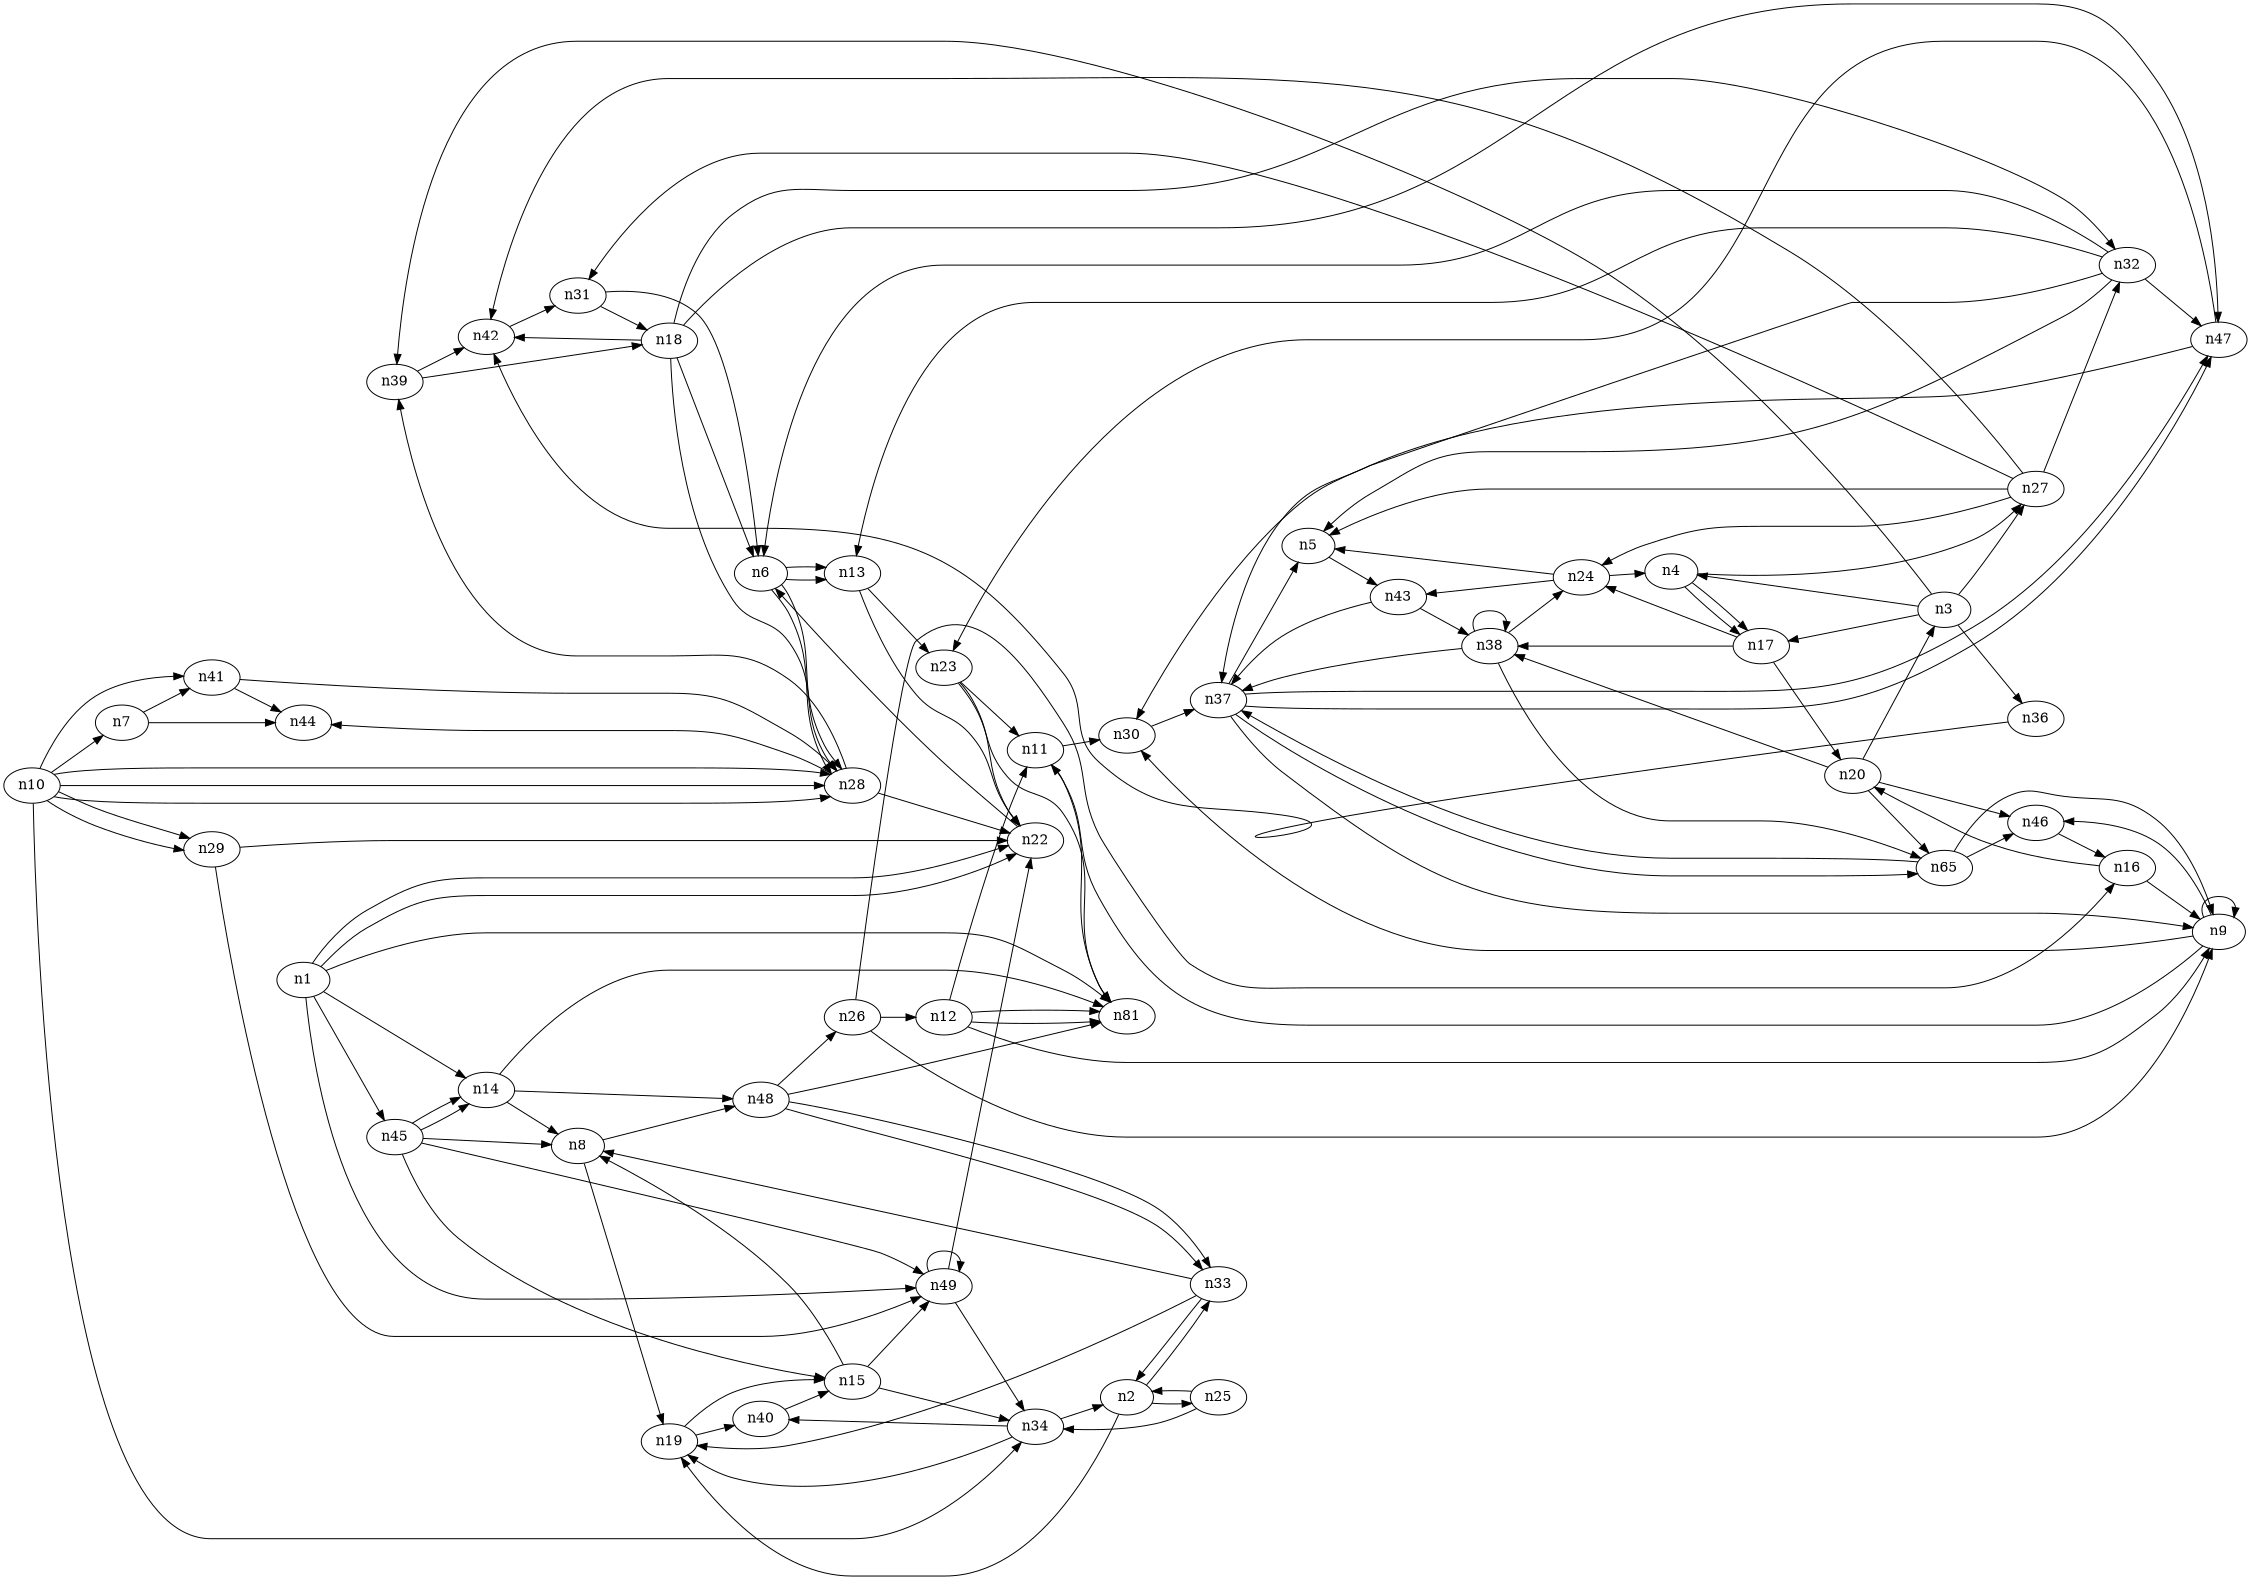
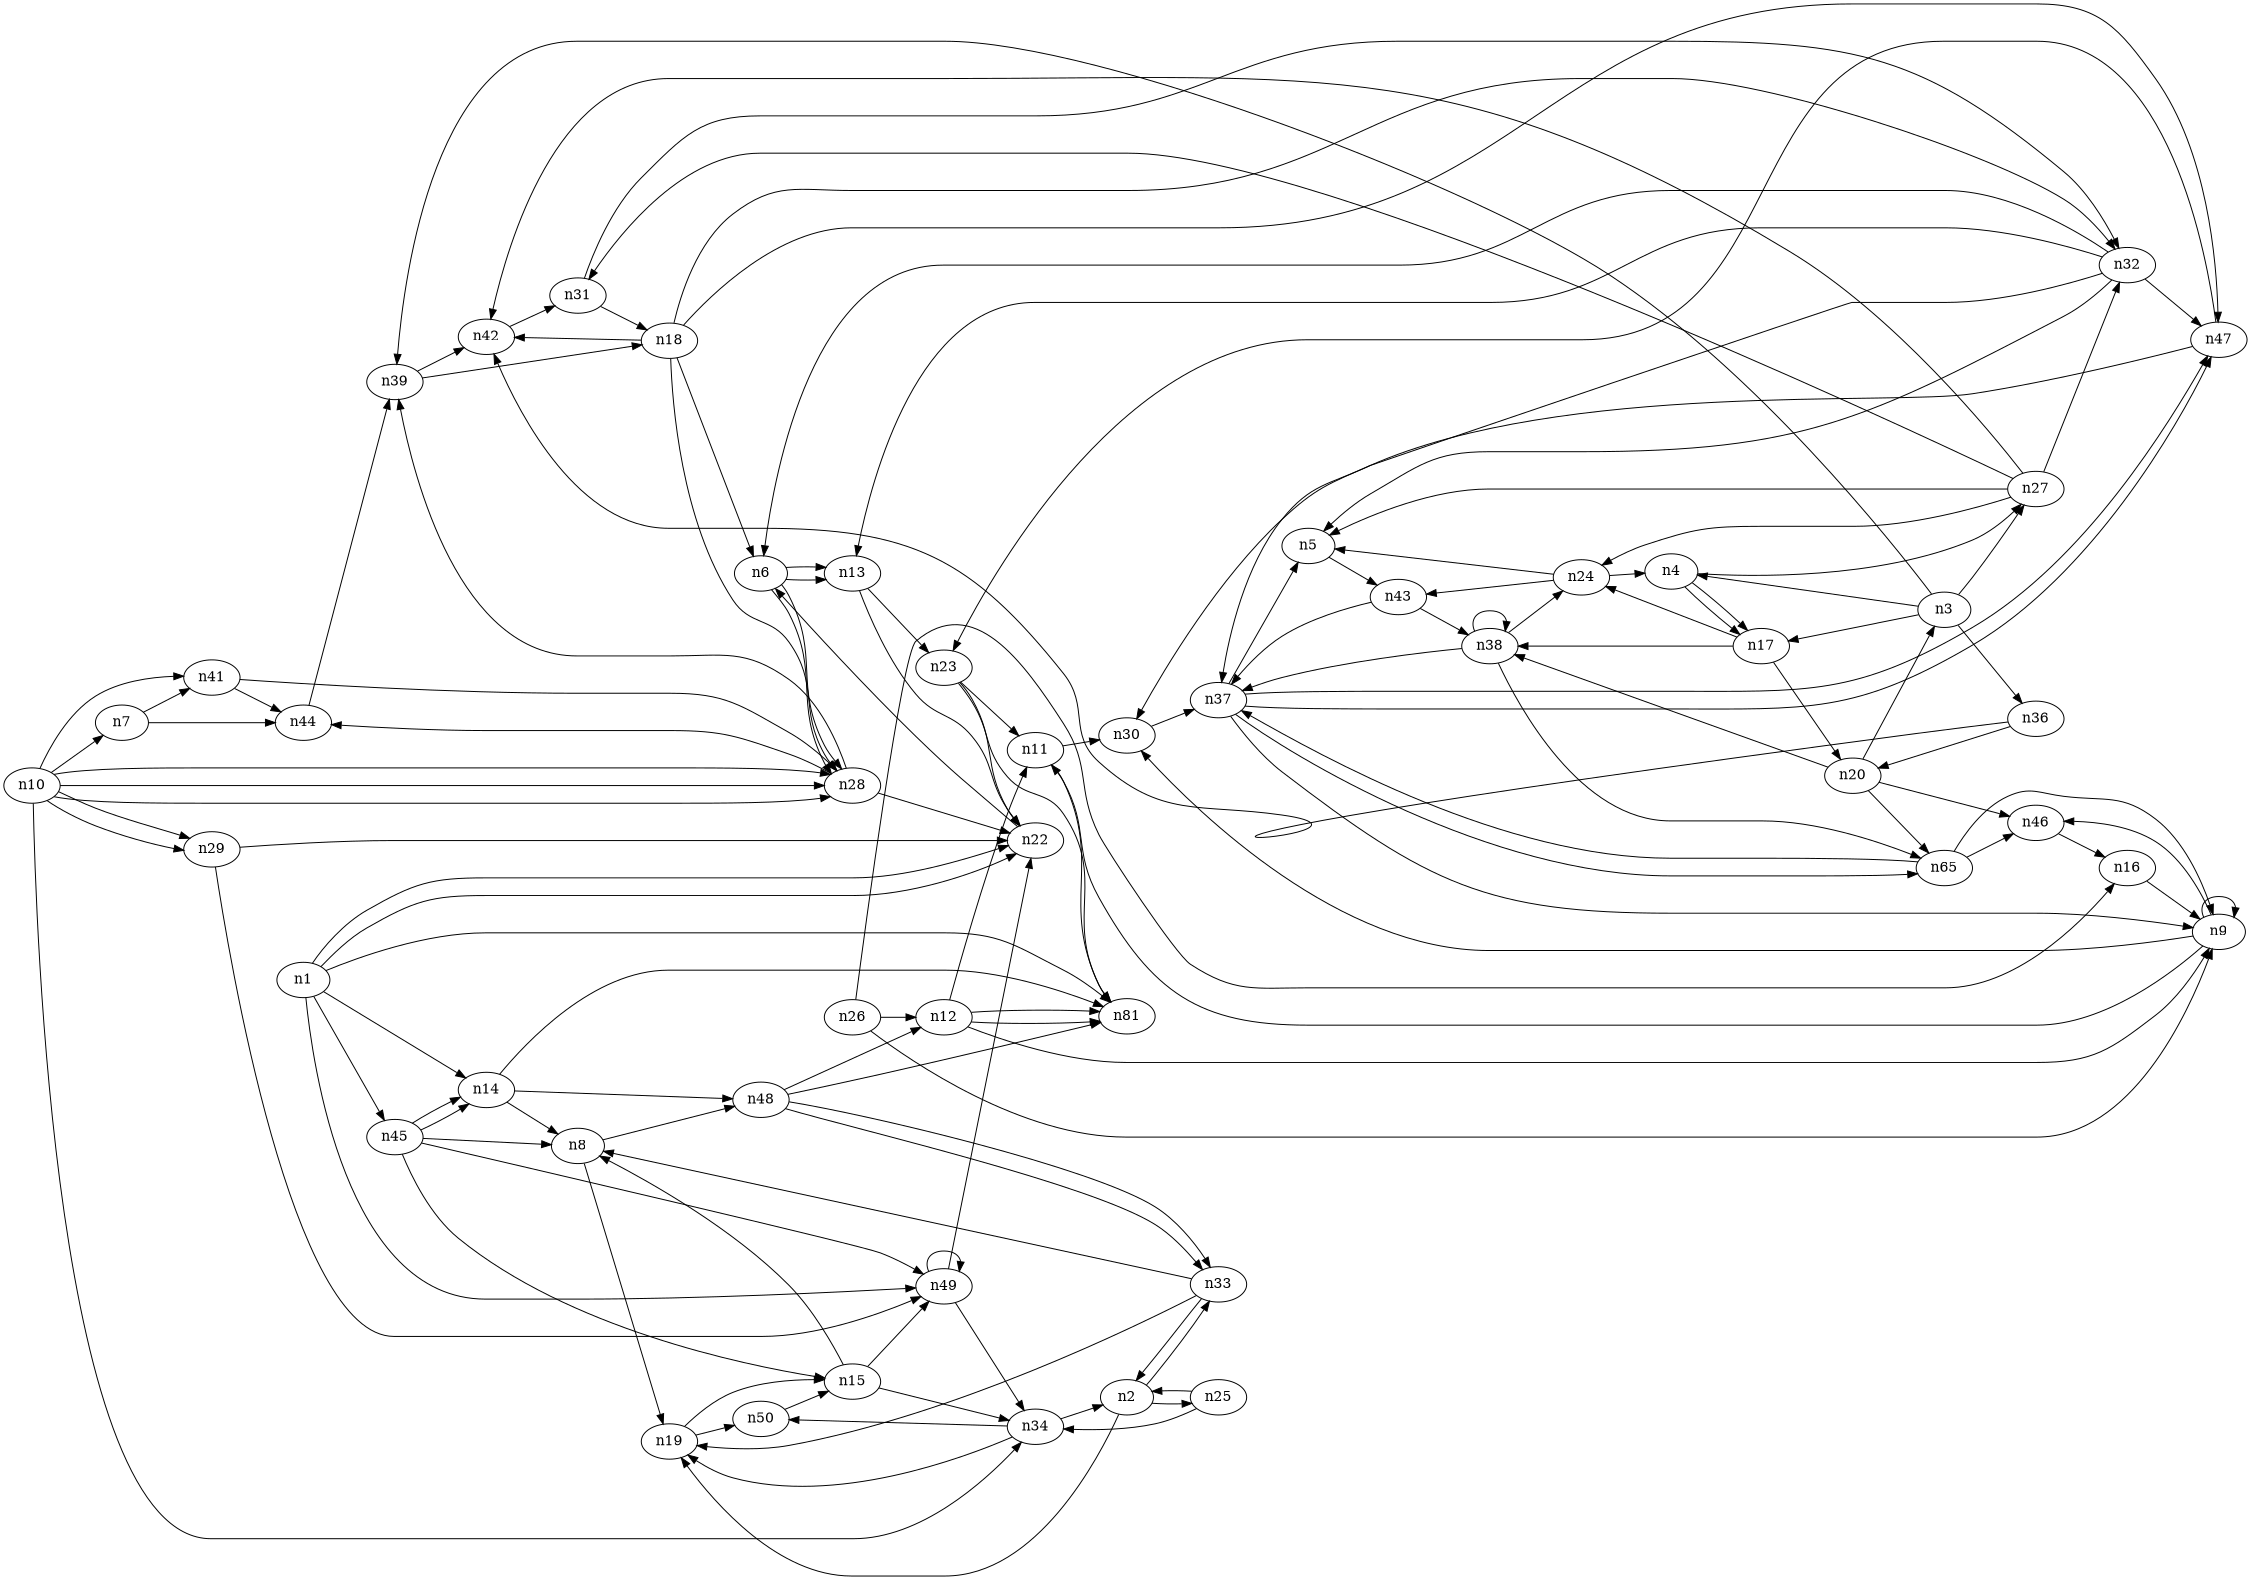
  digraph {
    rankdir=LR
    n7
    n41
    n44
    n34
    n2
    n19
-   n40
+   n40 [label=n50]
    n28
    n39
    n25
    n33
    n15
    n1
    n14
    n45
    n21 [label=n81]
    n22
    n49
    n8
    n48
    n6
    n12
    n13
    n3
    n4
    n17
    n27
    n36
    n20
    n24
    n38
    n42
    n5
    n32
    n31
    n46
    n35 [label=n65]
    n43
    n37
    n47
    n18
    n9
    n23
    n11
    n30
    n29
    n16
    n10
    n26
    n7 -> n41
    n7 -> n44
    n41 -> n44
    n41 -> n28
+   n44 -> n39
    n34 -> n2
    n34 -> n19
    n34 -> n40
    n2 -> n19
    n2 -> n25
    n2 -> n33
    n19 -> n40
    n19 -> n15
    n40 -> n15
    n28 -> n44
    n28 -> n39
    n28 -> n22
    n39 -> n42
    n39 -> n18
    n25 -> n34
    n25 -> n2
    n33 -> n2
    n33 -> n19
    n33 -> n8
    n15 -> n34
    n15 -> n49
    n15 -> n8
    n1 -> n14
    n1 -> n45
    n1 -> n21
    n1 -> n22
    n1 -> n22
    n1 -> n49
    n14 -> n21
    n14 -> n8
    n14 -> n48
    n45 -> n15
    n45 -> n14
    n45 -> n14
    n45 -> n49
    n45 -> n8
    n22 -> n6
    n49 -> n34
    n49 -> n22
    n49 -> n49
    n8 -> n19
    n8 -> n48
    n48 -> n33
    n48 -> n33
    n48 -> n21
-   n48 -> n26
+   n48 -> n12
    n6 -> n28
    n6 -> n28
    n6 -> n13
    n6 -> n13
    n12 -> n21
    n12 -> n21
    n12 -> n9
    n12 -> n11
    n13 -> n22
    n13 -> n23
    n3 -> n39
    n3 -> n4
    n3 -> n17
    n3 -> n27
    n3 -> n36
    n4 -> n17
    n4 -> n17
    n4 -> n27
    n17 -> n20
    n17 -> n24
    n17 -> n38
    n27 -> n24
    n27 -> n42
    n27 -> n5
    n27 -> n32
    n27 -> n31
-   n16 -> n20
+   n36 -> n20
    n36 -> n42
    n20 -> n3
    n20 -> n38
    n20 -> n46
    n20 -> n35
    n24 -> n4
    n24 -> n5
    n24 -> n43
    n38 -> n24
    n38 -> n38
    n38 -> n35
    n38 -> n37
    n42 -> n31
    n5 -> n43
    n32 -> n6
    n32 -> n13
    n32 -> n5
    n32 -> n37
    n32 -> n47
-   n31 -> n6
+   n31 -> n32
    n31 -> n18
    n46 -> n16
    n35 -> n46
    n35 -> n37
    n35 -> n9
    n43 -> n38
    n43 -> n37
    n37 -> n5
    n37 -> n35
    n37 -> n47
    n37 -> n47
    n37 -> n9
    n47 -> n23
    n47 -> n30
    n18 -> n28
    n18 -> n6
    n18 -> n42
    n18 -> n32
    n18 -> n47
    n9 -> n46
    n9 -> n9
    n9 -> n11
    n9 -> n30
    n23 -> n21
    n23 -> n22
    n23 -> n11
    n11 -> n21
    n11 -> n30
    n30 -> n37
    n29 -> n22
    n29 -> n49
    n16 -> n9
    n10 -> n7
    n10 -> n41
    n10 -> n34
    n10 -> n28
    n10 -> n28
    n10 -> n28
    n10 -> n29
    n10 -> n29
    n26 -> n12
    n26 -> n9
    n26 -> n16
  }
